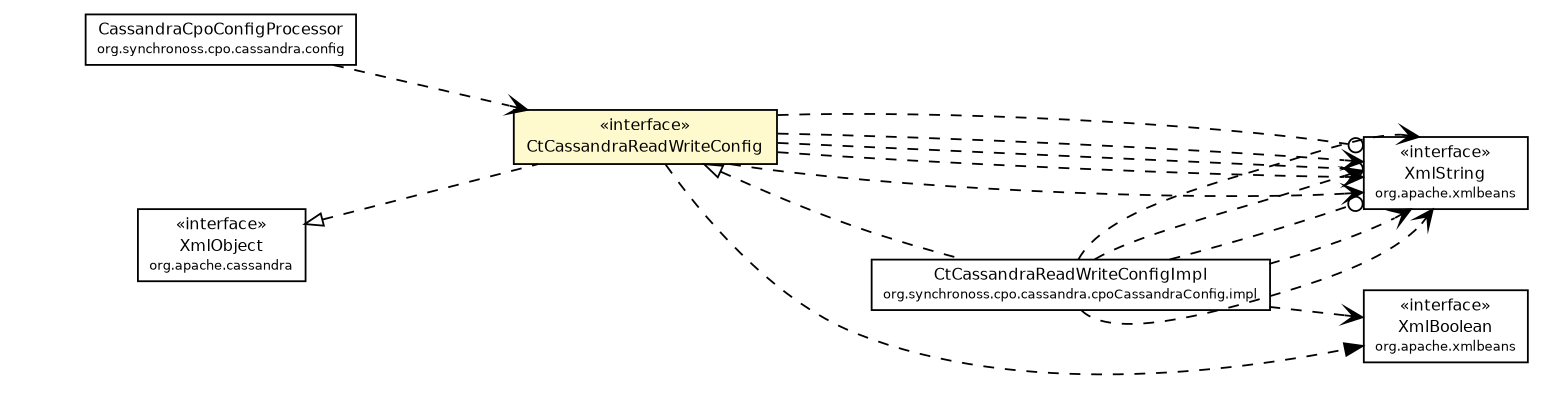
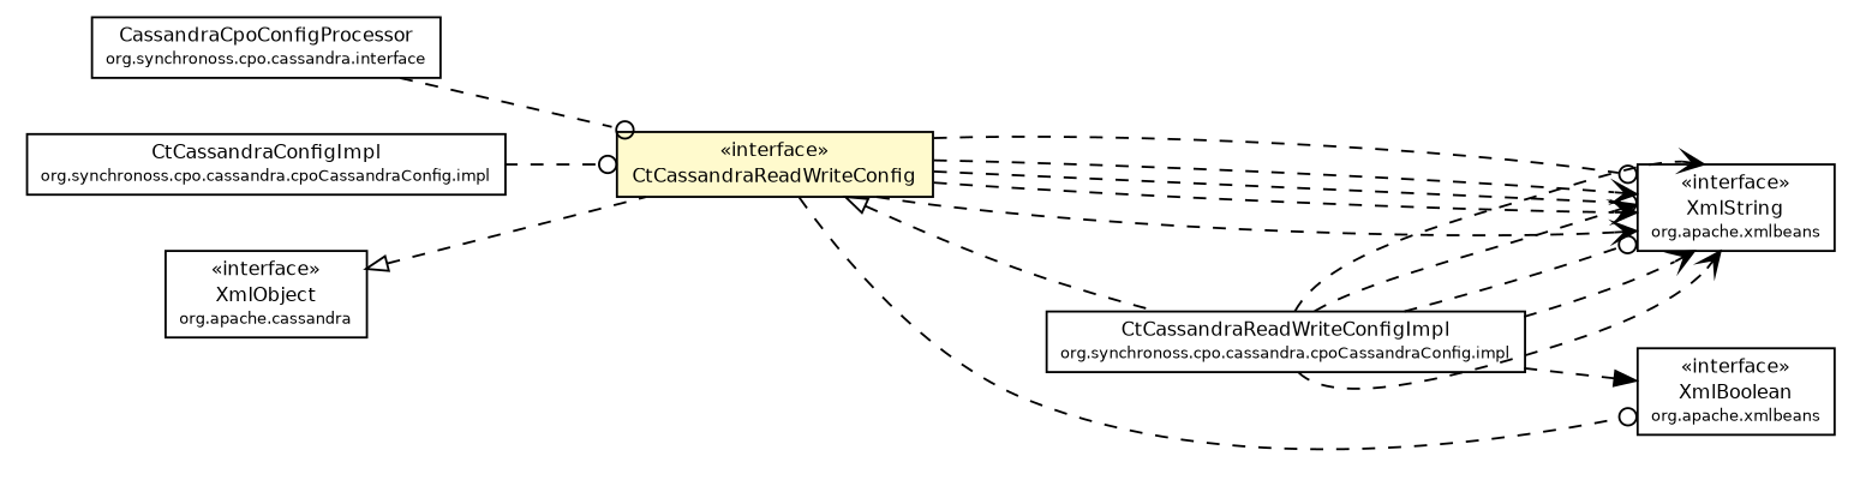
  digraph {
    rankdir=LR
    node [fontcolor=black fontname=Helvetica fontsize=9.0 shape=plaintext]
    edge [arrowhead=vee color=black fontcolor=black fontname=Helvetica fontsize=10.0 headport=p labelfontname=Helvetica labelfontsize=10 style=dashed tailport=p]
-   n1 [label=<<table border="0" cellborder="1" cellspacing="0" cellpadding="2" port="p" href="../config/CassandraCpoConfigProcessor.html"> 		<tr><td><table border="0" cellspacing="0" cellpadding="1"> 			<tr><td> CassandraCpoConfigProcessor </td></tr> 			<tr><td><font point-size="7.0"> org.synchronoss.cpo.cassandra.config </font></td></tr> 		</table></td></tr> 		</table>>]
+   n1 [label=<<table border="0" cellborder="1" cellspacing="0" cellpadding="2" port="p" href="../config/CassandraCpoConfigProcessor.html"> 		<tr><td><table border="0" cellspacing="0" cellpadding="1"> 			<tr><td> CassandraCpoConfigProcessor </td></tr> 			<tr><td><font point-size="7.0"> org.synchronoss.cpo.cassandra.interface </font></td></tr> 		</table></td></tr> 		</table>>]
    n2 [label=<<table border="0" cellborder="1" cellspacing="0" cellpadding="2" port="p" bgcolor="lemonChiffon" href="./CtCassandraReadWriteConfig.html"> 		<tr><td><table border="0" cellspacing="0" cellpadding="1"> 			<tr><td> &laquo;interface&raquo; </td></tr> 			<tr><td> CtCassandraReadWriteConfig </td></tr> 		</table></td></tr> 		</table>>]
    n3 [label=<<table border="0" cellborder="1" cellspacing="0" cellpadding="2" port="p" href="./impl/CtCassandraReadWriteConfigImpl.html"> 		<tr><td><table border="0" cellspacing="0" cellpadding="1"> 			<tr><td> CtCassandraReadWriteConfigImpl </td></tr> 			<tr><td><font point-size="7.0"> org.synchronoss.cpo.cassandra.cpoCassandraConfig.impl </font></td></tr> 		</table></td></tr> 		</table>>]
    n4 [label=<<table border="0" cellborder="1" cellspacing="0" cellpadding="2" port="p" href="http://java.sun.com/j2se/1.4.2/docs/api/org/apache/xmlbeans/XmlString.html"> 		<tr><td><table border="0" cellspacing="0" cellpadding="1"> 			<tr><td> &laquo;interface&raquo; </td></tr> 			<tr><td> XmlString </td></tr> 			<tr><td><font point-size="7.0"> org.apache.xmlbeans </font></td></tr> 		</table></td></tr> 		</table>>]
    n5 [label=<<table border="0" cellborder="1" cellspacing="0" cellpadding="2" port="p" href="http://java.sun.com/j2se/1.4.2/docs/api/org/apache/xmlbeans/XmlBoolean.html"> 		<tr><td><table border="0" cellspacing="0" cellpadding="1"> 			<tr><td> &laquo;interface&raquo; </td></tr> 			<tr><td> XmlBoolean </td></tr> 			<tr><td><font point-size="7.0"> org.apache.xmlbeans </font></td></tr> 		</table></td></tr> 		</table>>]
+   n6 [label=<<table border="0" cellborder="1" cellspacing="0" cellpadding="2" port="p" href="./impl/CtCassandraConfigImpl.html"> 		<tr><td><table border="0" cellspacing="0" cellpadding="1"> 			<tr><td> CtCassandraConfigImpl </td></tr> 			<tr><td><font point-size="7.0"> org.synchronoss.cpo.cassandra.cpoCassandraConfig.impl </font></td></tr> 		</table></td></tr> 		</table>>]
    n7 [label=<<table border="0" cellborder="1" cellspacing="0" cellpadding="2" port="p" href="http://java.sun.com/j2se/1.4.2/docs/api/org/apache/xmlbeans/XmlObject.html"> 		<tr><td><table border="0" cellspacing="0" cellpadding="1"> 			<tr><td> &laquo;interface&raquo; </td></tr> 			<tr><td> XmlObject </td></tr> 			<tr><td><font point-size="7.0"> org.apache.cassandra </font></td></tr> 		</table></td></tr> 		</table>>]
-   n1 -> n2
+   n1 -> n2 [arrowhead=odot]
    n2 -> n3 [arrowtail=empty dir=back fontsize=10 arrowhead="" color="" fontcolor=""]
    n2 -> n4 [arrowhead=odot]
    n2 -> n4
    n2 -> n4
    n2 -> n4
    n2 -> n4 [arrowhead=odot]
-   n2 -> n5 [arrowhead=normal]
+   n2 -> n5 [arrowhead=odot]
    n3 -> n4
    n3 -> n4
    n3 -> n4 [arrowhead=odot]
    n3 -> n4
    n3 -> n4
-   n3 -> n5
+   n3 -> n5 [arrowhead=normal]
+   n6 -> n2 [arrowhead=odot]
    n7 -> n2 [arrowtail=empty dir=back fontsize=10 arrowhead="" color="" fontcolor=""]
  }
